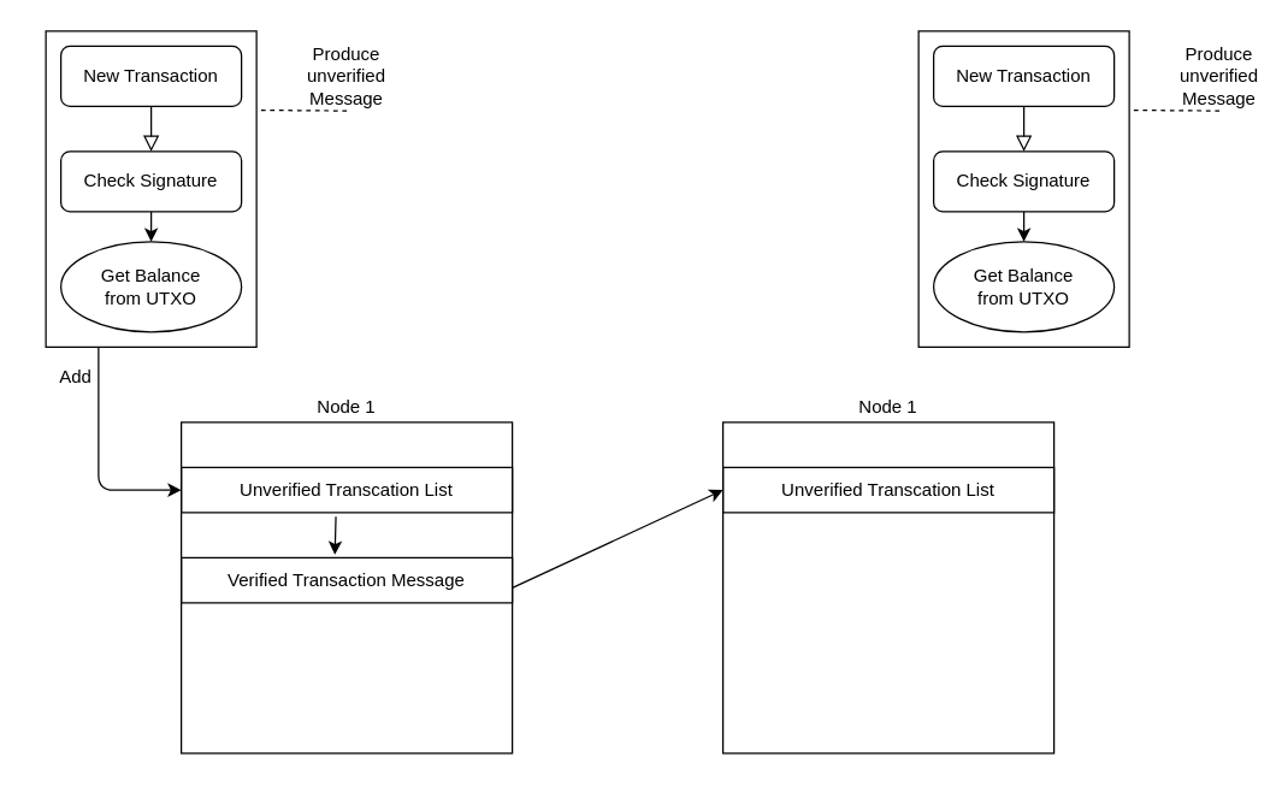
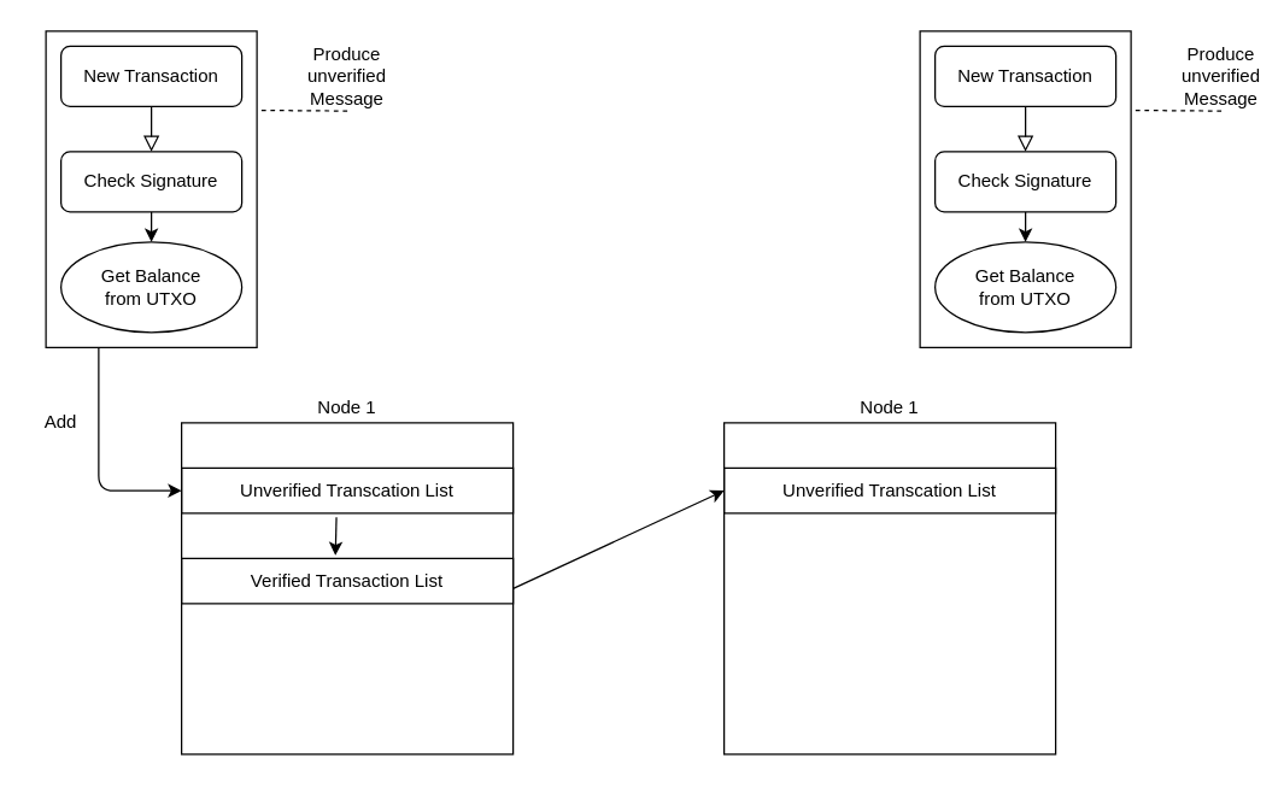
  <mxCell id="0" />
  <mxCell id="1" parent="0" />
  <mxCell id="2" value="" style="group" vertex="1" connectable="0" parent="1"><mxGeometry x="30" y="20" width="220" height="210" as="geometry" /></mxCell>
  <mxCell id="3" value="" style="rounded=0;whiteSpace=wrap;html=1;fillColor=none;" vertex="1" parent="2"><mxGeometry width="140" height="210" as="geometry" /></mxCell>
  <mxCell id="4" value="New Transaction" style="rounded=1;whiteSpace=wrap;html=1;fontSize=12;glass=0;strokeWidth=1;shadow=0;" parent="2" vertex="1"><mxGeometry x="10" y="10" width="120" height="40" as="geometry" /></mxCell>
  <mxCell id="5" value="Check Signature" style="rounded=1;whiteSpace=wrap;html=1;" vertex="1" parent="2"><mxGeometry x="10" y="80" width="120" height="40" as="geometry" /></mxCell>
  <mxCell id="6" value="" style="rounded=0;html=1;jettySize=auto;orthogonalLoop=1;fontSize=11;endArrow=block;endFill=0;endSize=8;strokeWidth=1;shadow=0;labelBackgroundColor=none;edgeStyle=orthogonalEdgeStyle;" parent="2" source="4" target="5" edge="1"><mxGeometry relative="1" as="geometry"><mxPoint x="70" y="100" as="targetPoint" /></mxGeometry></mxCell>
  <mxCell id="7" value="Get Balance&lt;br&gt;from UTXO" style="ellipse;whiteSpace=wrap;html=1;" vertex="1" parent="2"><mxGeometry x="10" y="140" width="120" height="60" as="geometry" /></mxCell>
  <mxCell id="8" value="" style="endArrow=classic;html=1;entryX=0.5;entryY=0;entryDx=0;entryDy=0;exitX=0.5;exitY=1;exitDx=0;exitDy=0;" edge="1" parent="2" source="5" target="7"><mxGeometry width="50" height="50" relative="1" as="geometry"><mxPoint x="230" y="20" as="sourcePoint" /><mxPoint x="190" y="120" as="targetPoint" /></mxGeometry></mxCell>
  <mxCell id="9" value="" style="endArrow=none;dashed=1;html=1;entryX=1;entryY=0.25;entryDx=0;entryDy=0;" edge="1" parent="2" target="3"><mxGeometry width="50" height="50" relative="1" as="geometry"><mxPoint x="200" y="53" as="sourcePoint" /><mxPoint x="50" y="230" as="targetPoint" /></mxGeometry></mxCell>
  <mxCell id="10" value="Produce unverified Message&lt;br&gt;" style="text;html=1;strokeColor=none;fillColor=none;align=center;verticalAlign=middle;whiteSpace=wrap;rounded=0;" vertex="1" parent="2"><mxGeometry x="180" y="20" width="40" height="20" as="geometry" /></mxCell>
  <mxCell id="11" value="" style="group" vertex="1" connectable="0" parent="1"><mxGeometry x="610" y="20" width="220" height="210" as="geometry" /></mxCell>
  <mxCell id="12" value="" style="rounded=0;whiteSpace=wrap;html=1;fillColor=none;" vertex="1" parent="11"><mxGeometry width="140" height="210" as="geometry" /></mxCell>
  <mxCell id="13" value="New Transaction" style="rounded=1;whiteSpace=wrap;html=1;fontSize=12;glass=0;strokeWidth=1;shadow=0;" vertex="1" parent="11"><mxGeometry x="10" y="10" width="120" height="40" as="geometry" /></mxCell>
  <mxCell id="14" value="Check Signature" style="rounded=1;whiteSpace=wrap;html=1;" vertex="1" parent="11"><mxGeometry x="10" y="80" width="120" height="40" as="geometry" /></mxCell>
  <mxCell id="15" value="" style="rounded=0;html=1;jettySize=auto;orthogonalLoop=1;fontSize=11;endArrow=block;endFill=0;endSize=8;strokeWidth=1;shadow=0;labelBackgroundColor=none;edgeStyle=orthogonalEdgeStyle;" edge="1" parent="11" source="13" target="14"><mxGeometry relative="1" as="geometry"><mxPoint x="70" y="100" as="targetPoint" /></mxGeometry></mxCell>
  <mxCell id="16" value="Get Balance&lt;br&gt;from UTXO" style="ellipse;whiteSpace=wrap;html=1;" vertex="1" parent="11"><mxGeometry x="10" y="140" width="120" height="60" as="geometry" /></mxCell>
  <mxCell id="17" value="" style="endArrow=classic;html=1;entryX=0.5;entryY=0;entryDx=0;entryDy=0;exitX=0.5;exitY=1;exitDx=0;exitDy=0;" edge="1" parent="11" source="14" target="16"><mxGeometry width="50" height="50" relative="1" as="geometry"><mxPoint x="230" y="20" as="sourcePoint" /><mxPoint x="190" y="120" as="targetPoint" /></mxGeometry></mxCell>
  <mxCell id="18" value="" style="endArrow=none;dashed=1;html=1;entryX=1;entryY=0.25;entryDx=0;entryDy=0;" edge="1" parent="11" target="12"><mxGeometry width="50" height="50" relative="1" as="geometry"><mxPoint x="200" y="53" as="sourcePoint" /><mxPoint x="50" y="230" as="targetPoint" /></mxGeometry></mxCell>
  <mxCell id="19" value="Produce unverified Message&lt;br&gt;" style="text;html=1;strokeColor=none;fillColor=none;align=center;verticalAlign=middle;whiteSpace=wrap;rounded=0;" vertex="1" parent="11"><mxGeometry x="180" y="20" width="40" height="20" as="geometry" /></mxCell>
  <mxCell id="20" value="" style="whiteSpace=wrap;html=1;aspect=fixed;fillColor=none;" vertex="1" parent="1"><mxGeometry x="120" y="280" width="220" height="220" as="geometry" /></mxCell>
  <mxCell id="21" value="Node 1" style="text;html=1;strokeColor=none;fillColor=none;align=center;verticalAlign=middle;whiteSpace=wrap;rounded=0;" vertex="1" parent="1"><mxGeometry x="200" y="260" width="60" height="20" as="geometry" /></mxCell>
  <mxCell id="22" value="Unverified Transcation List" style="rounded=0;whiteSpace=wrap;html=1;fillColor=none;" vertex="1" parent="1"><mxGeometry x="120" y="310" width="220" height="30" as="geometry" /></mxCell>
  <mxCell id="23" value="" style="endArrow=classic;html=1;entryX=0;entryY=0.5;entryDx=0;entryDy=0;exitX=0.25;exitY=1;exitDx=0;exitDy=0;" edge="1" parent="1" source="3" target="22"><mxGeometry width="50" height="50" relative="1" as="geometry"><mxPoint x="80" y="250" as="sourcePoint" /><mxPoint x="80" y="520" as="targetPoint" /><Array as="points"><mxPoint x="65" y="325" /></Array></mxGeometry></mxCell>
- <mxCell id="24" value="Add" style="text;html=1;strokeColor=none;fillColor=none;align=center;verticalAlign=middle;whiteSpace=wrap;rounded=0;" vertex="1" parent="1"><mxGeometry x="30" y="240" width="40" height="20" as="geometry" /></mxCell>
+ <mxCell id="24" value="Add" style="text;html=1;strokeColor=none;fillColor=none;align=center;verticalAlign=middle;whiteSpace=wrap;rounded=0;" vertex="1" parent="1"><mxGeometry y="270" width="40" height="20" as="geometry" x="20" /></mxCell>
  <mxCell id="25" value="" style="whiteSpace=wrap;html=1;aspect=fixed;fillColor=none;" vertex="1" parent="1"><mxGeometry x="480" y="280" width="220" height="220" as="geometry" /></mxCell>
  <mxCell id="26" value="Node 1" style="text;html=1;strokeColor=none;fillColor=none;align=center;verticalAlign=middle;whiteSpace=wrap;rounded=0;" vertex="1" parent="1"><mxGeometry x="560" y="260" width="60" height="20" as="geometry" /></mxCell>
  <mxCell id="27" value="Unverified Transcation List" style="rounded=0;whiteSpace=wrap;html=1;fillColor=none;" vertex="1" parent="1"><mxGeometry x="480" y="310" width="220" height="30" as="geometry" /></mxCell>
- <mxCell id="28" value="Verified Transaction Message" style="rounded=0;whiteSpace=wrap;html=1;fillColor=none;" vertex="1" parent="1"><mxGeometry x="120" y="370" width="220" height="30" as="geometry" /></mxCell>
+ <mxCell id="28" value="Verified Transaction List" style="rounded=0;whiteSpace=wrap;html=1;fillColor=none;" vertex="1" parent="1"><mxGeometry x="120" y="370" width="220" height="30" as="geometry" /></mxCell>
  <mxCell id="29" value="" style="endArrow=classic;html=1;entryX=0.464;entryY=-0.067;entryDx=0;entryDy=0;entryPerimeter=0;exitX=0.467;exitY=1.089;exitDx=0;exitDy=0;exitPerimeter=0;" edge="1" parent="1" source="22" target="28"><mxGeometry width="50" height="50" relative="1" as="geometry"><mxPoint x="30" y="570" as="sourcePoint" /><mxPoint x="80" y="520" as="targetPoint" /></mxGeometry></mxCell>
  <mxCell id="30" value="" style="endArrow=classic;html=1;entryX=0;entryY=0.5;entryDx=0;entryDy=0;exitX=1;exitY=0.5;exitDx=0;exitDy=0;" edge="1" parent="1" source="20" target="27"><mxGeometry width="50" height="50" relative="1" as="geometry"><mxPoint x="30" y="570" as="sourcePoint" /><mxPoint x="80" y="520" as="targetPoint" /></mxGeometry></mxCell>
